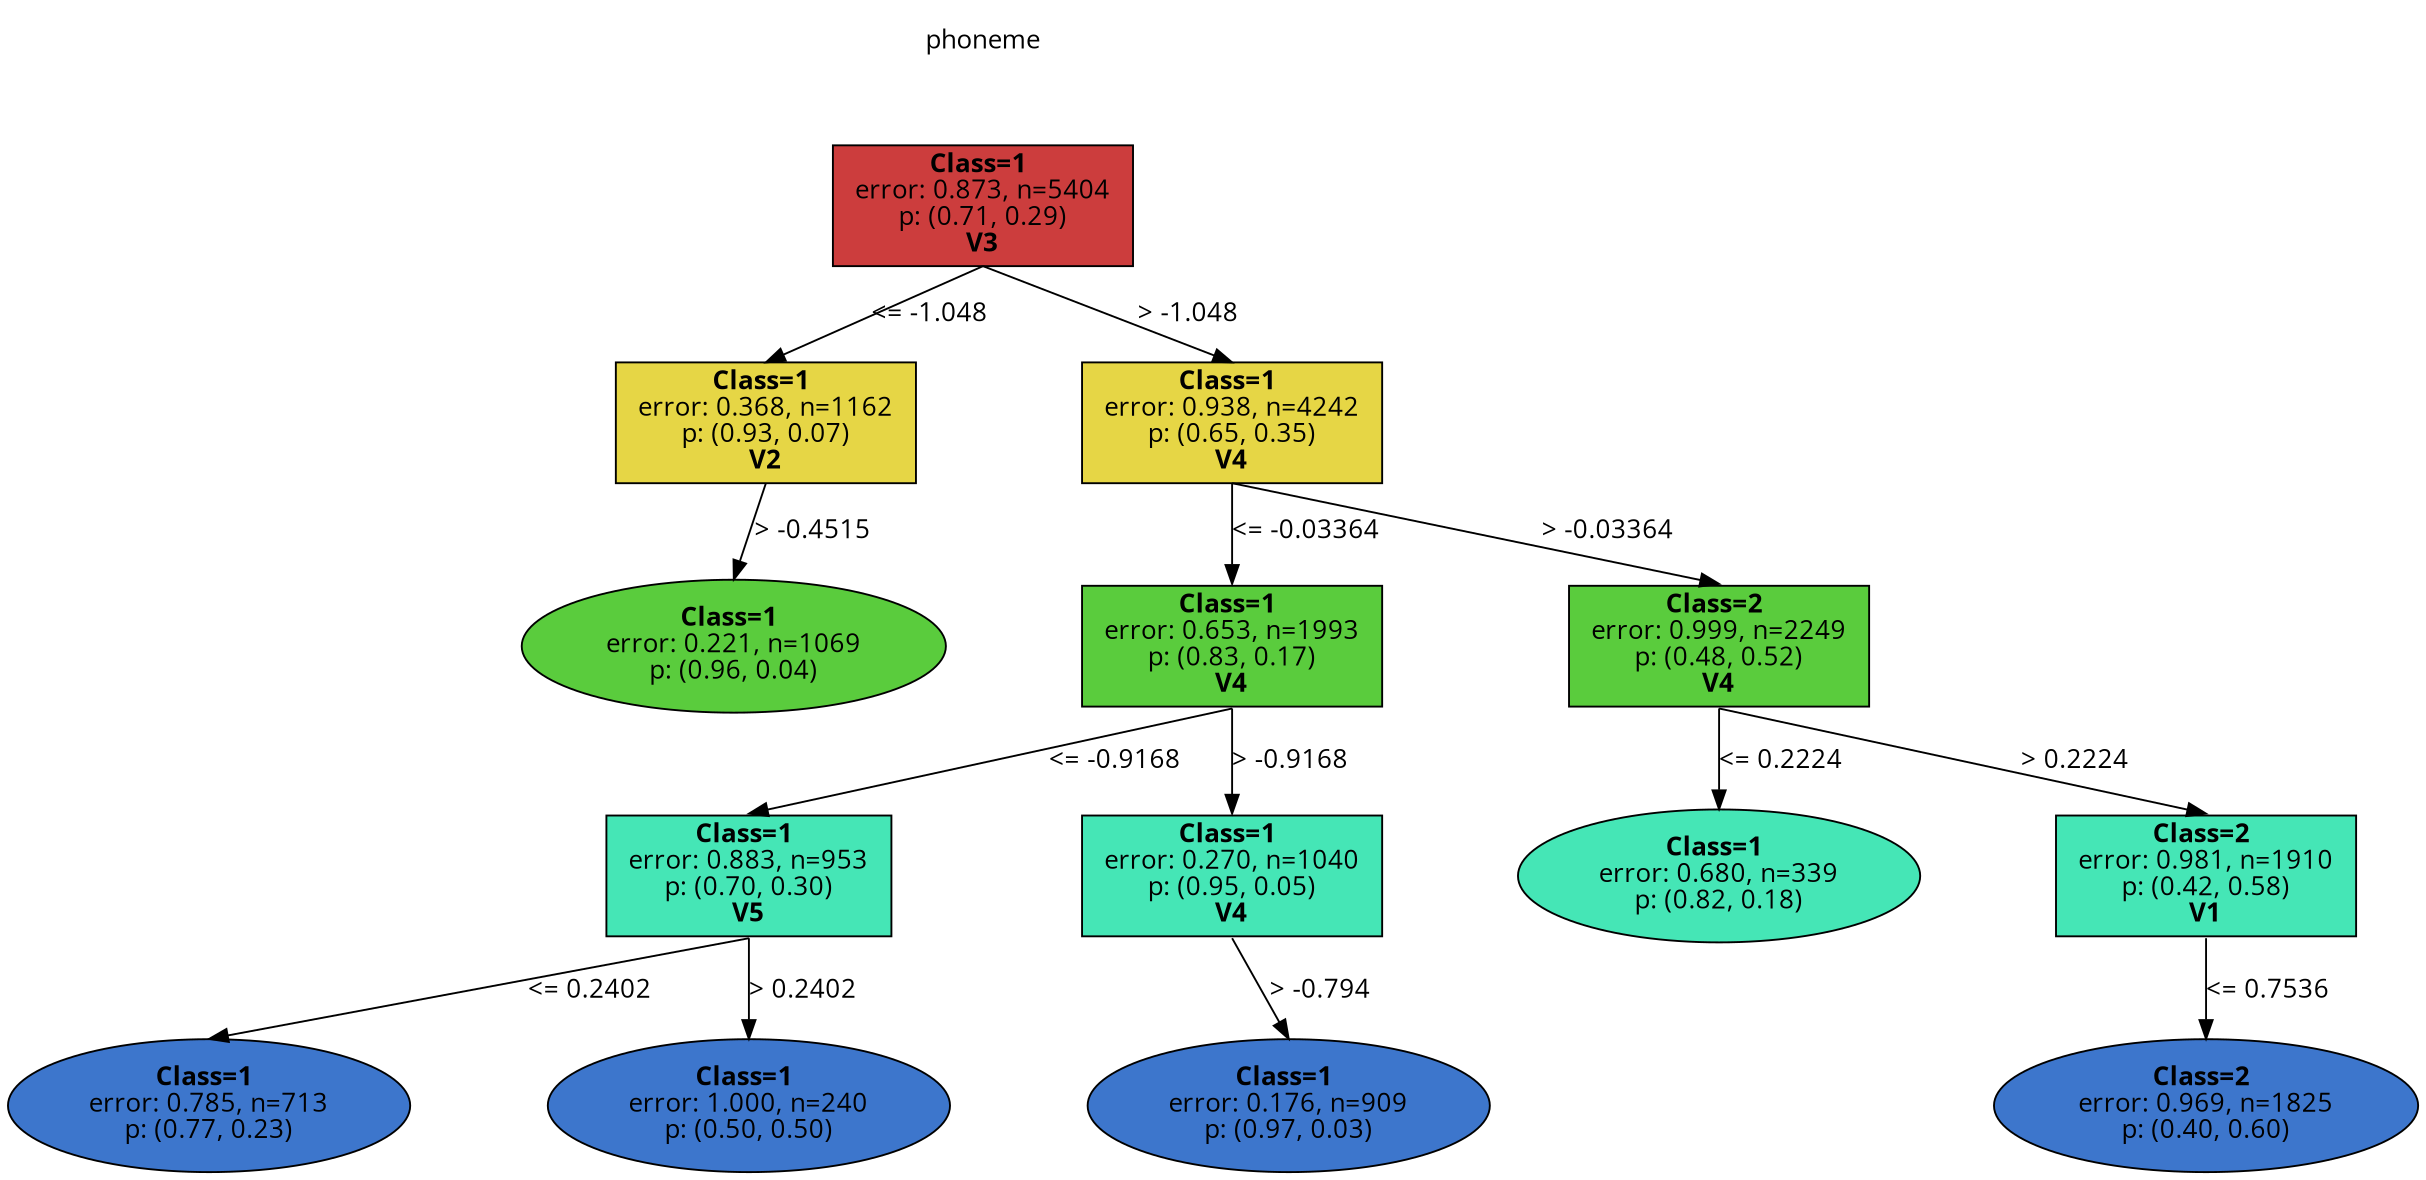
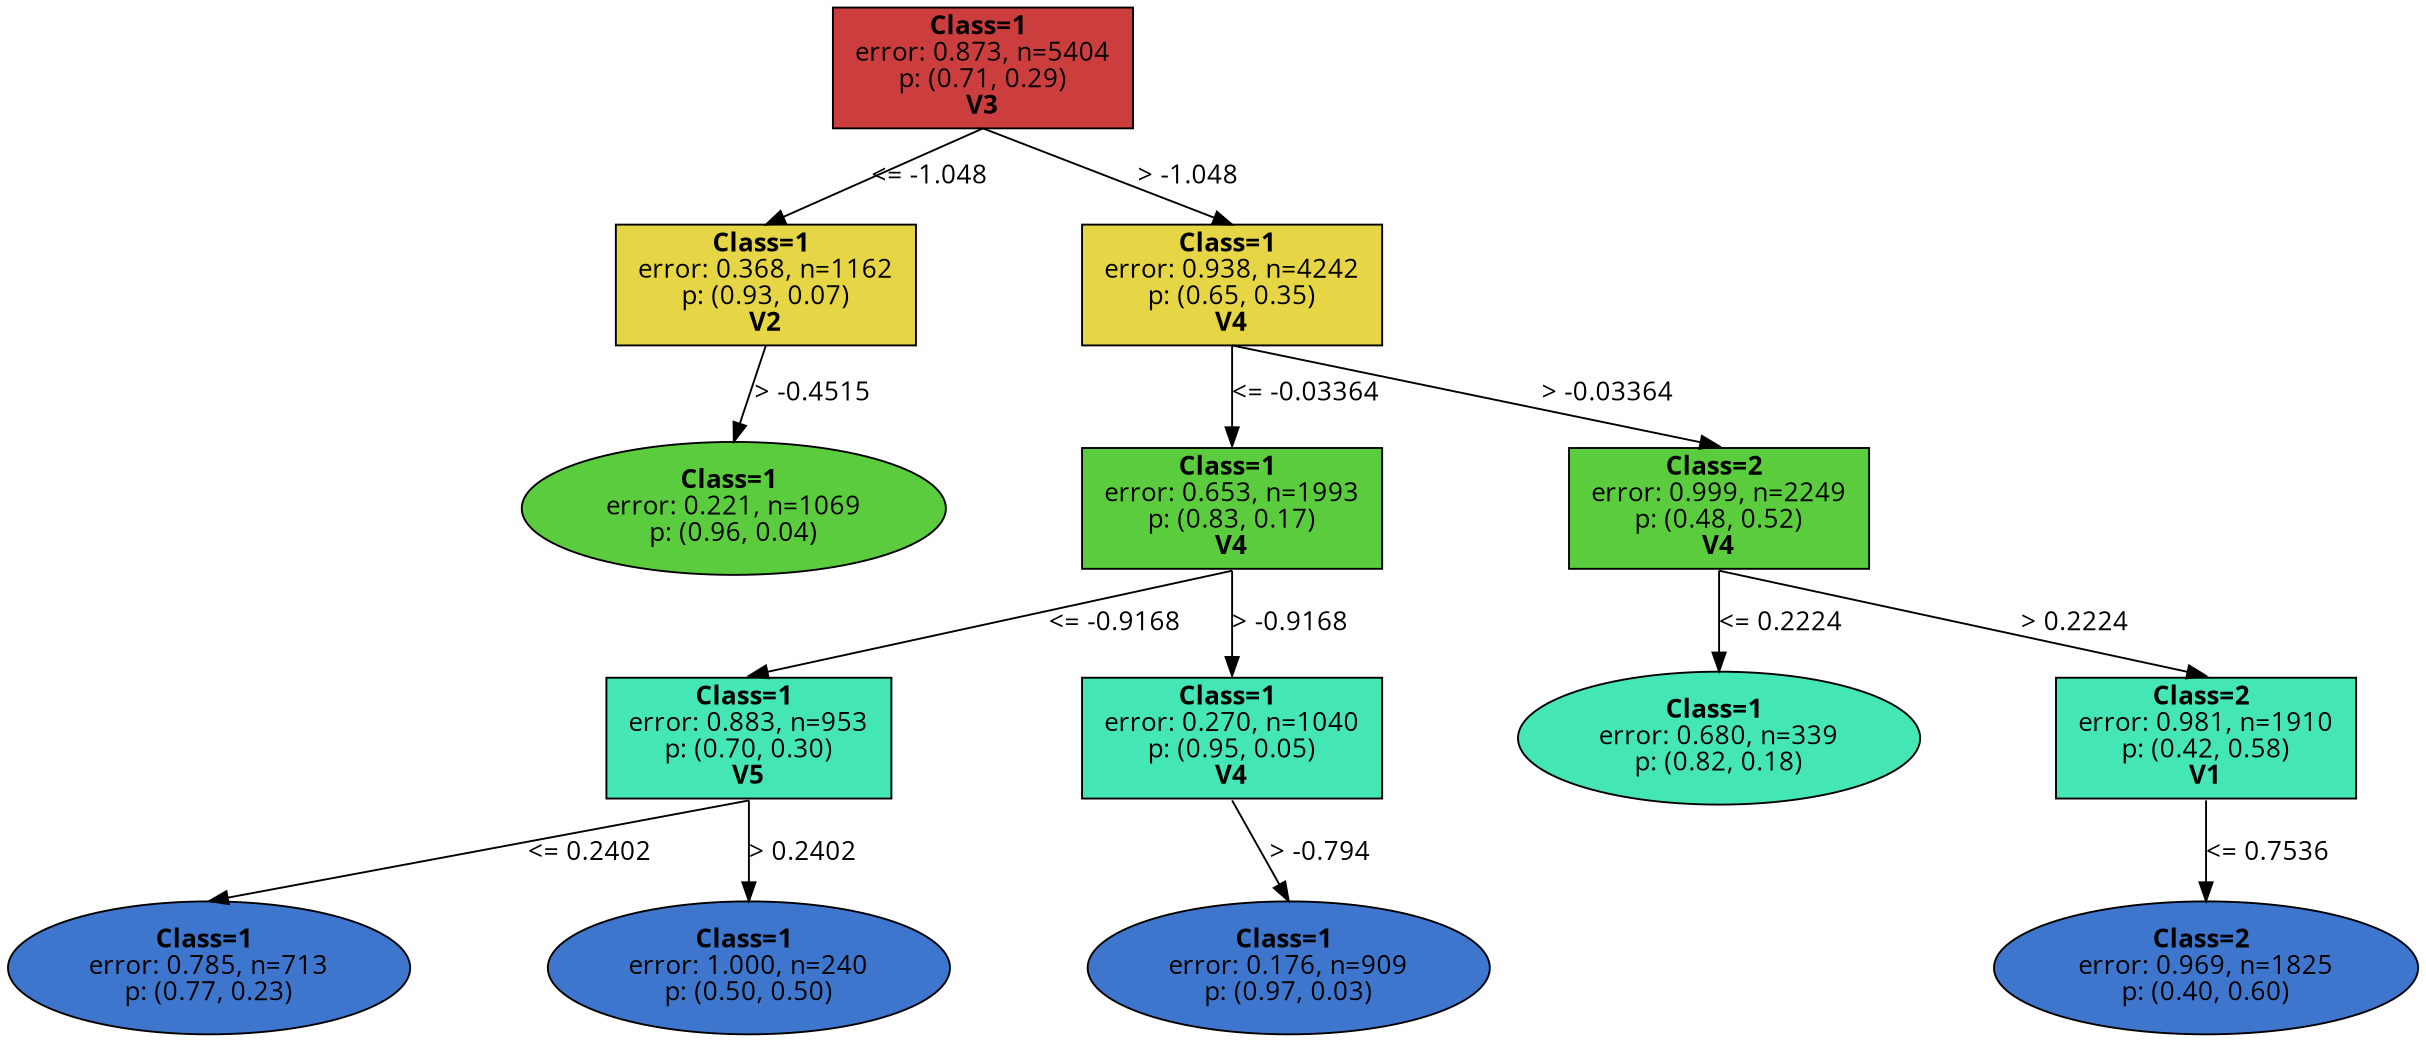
  digraph {
    nodesep=1
    ranksep=0.5
    splines=false
    fontname="Open Sans"
    node [color=black fillcolor="0.450 0.7 0.900" fontname="Open Sans" shape=rect style=filled]
    edge [fontname="Open Sans" headport=n tailport=s]
-   n1 [fillcolor=white label=phoneme shape=plaintext]
    n2 [fillcolor="0.000 0.7 0.800" label=<<b> Class=1 </b> <br/> error: 0.873, n=5404 <br/> p: (0.71, 0.29) <br/><b>V3</b>>]
    n3 [fillcolor="0.150 0.7 0.900" label=<<b> Class=1 </b> <br/> error: 0.368, n=1162 <br/> p: (0.93, 0.07) <br/><b>V2</b>>]
    n4 [fillcolor="0.150 0.7 0.900" label=<<b> Class=1 </b> <br/> error: 0.938, n=4242 <br/> p: (0.65, 0.35) <br/><b>V4</b>>]
    n5 [fillcolor="0.300 0.7 0.800" label=<<b> Class=1 </b> <br/> error: 0.221, n=1069 <br/> p: (0.96, 0.04) > shape=oval]
    n6 [fillcolor="0.300 0.7 0.800" label=<<b> Class=1 </b> <br/> error: 0.653, n=1993 <br/> p: (0.83, 0.17) <br/><b>V4</b>>]
    n7 [fillcolor="0.300 0.7 0.800" label=<<b> Class=2 </b> <br/> error: 0.999, n=2249 <br/> p: (0.48, 0.52) <br/><b>V4</b>>]
    n8 [label=<<b> Class=1 </b> <br/> error: 0.883, n=953 <br/> p: (0.70, 0.30) <br/><b>V5</b>>]
    n9 [label=<<b> Class=1 </b> <br/> error: 0.270, n=1040 <br/> p: (0.95, 0.05) <br/><b>V4</b>>]
    n10 [fillcolor="0.600 0.7 0.800" label=<<b> Class=1 </b> <br/> error: 0.785, n=713 <br/> p: (0.77, 0.23) > shape=oval]
    n11 [fillcolor="0.600 0.7 0.800" label=<<b> Class=1 </b> <br/> error: 1.000, n=240 <br/> p: (0.50, 0.50) > shape=oval]
    n12 [fillcolor="0.600 0.7 0.800" label=<<b> Class=1 </b> <br/> error: 0.176, n=909 <br/> p: (0.97, 0.03) > shape=oval]
    n13 [label=<<b> Class=1 </b> <br/> error: 0.680, n=339 <br/> p: (0.82, 0.18) > shape=oval]
    n14 [label=<<b> Class=2 </b> <br/> error: 0.981, n=1910 <br/> p: (0.42, 0.58) <br/><b>V1</b>>]
    n15 [fillcolor="0.600 0.7 0.800" label=<<b> Class=2 </b> <br/> error: 0.969, n=1825 <br/> p: (0.40, 0.60) > shape=oval]
-   n1 -> n2 [style=invis]
    n2 -> n3 [label="<= -1.048"]
    n2 -> n4 [label="> -1.048"]
    n3 -> n5 [label="> -0.4515"]
    n4 -> n6 [label="<= -0.03364"]
    n4 -> n7 [label="> -0.03364"]
    n6 -> n8 [label="<= -0.9168"]
    n6 -> n9 [label="> -0.9168"]
    n7 -> n13 [label="<= 0.2224"]
    n7 -> n14 [label="> 0.2224"]
    n8 -> n10 [label="<= 0.2402"]
    n8 -> n11 [label="> 0.2402"]
    n9 -> n12 [label="> -0.794"]
    n14 -> n15 [label="<= 0.7536"]
  }
